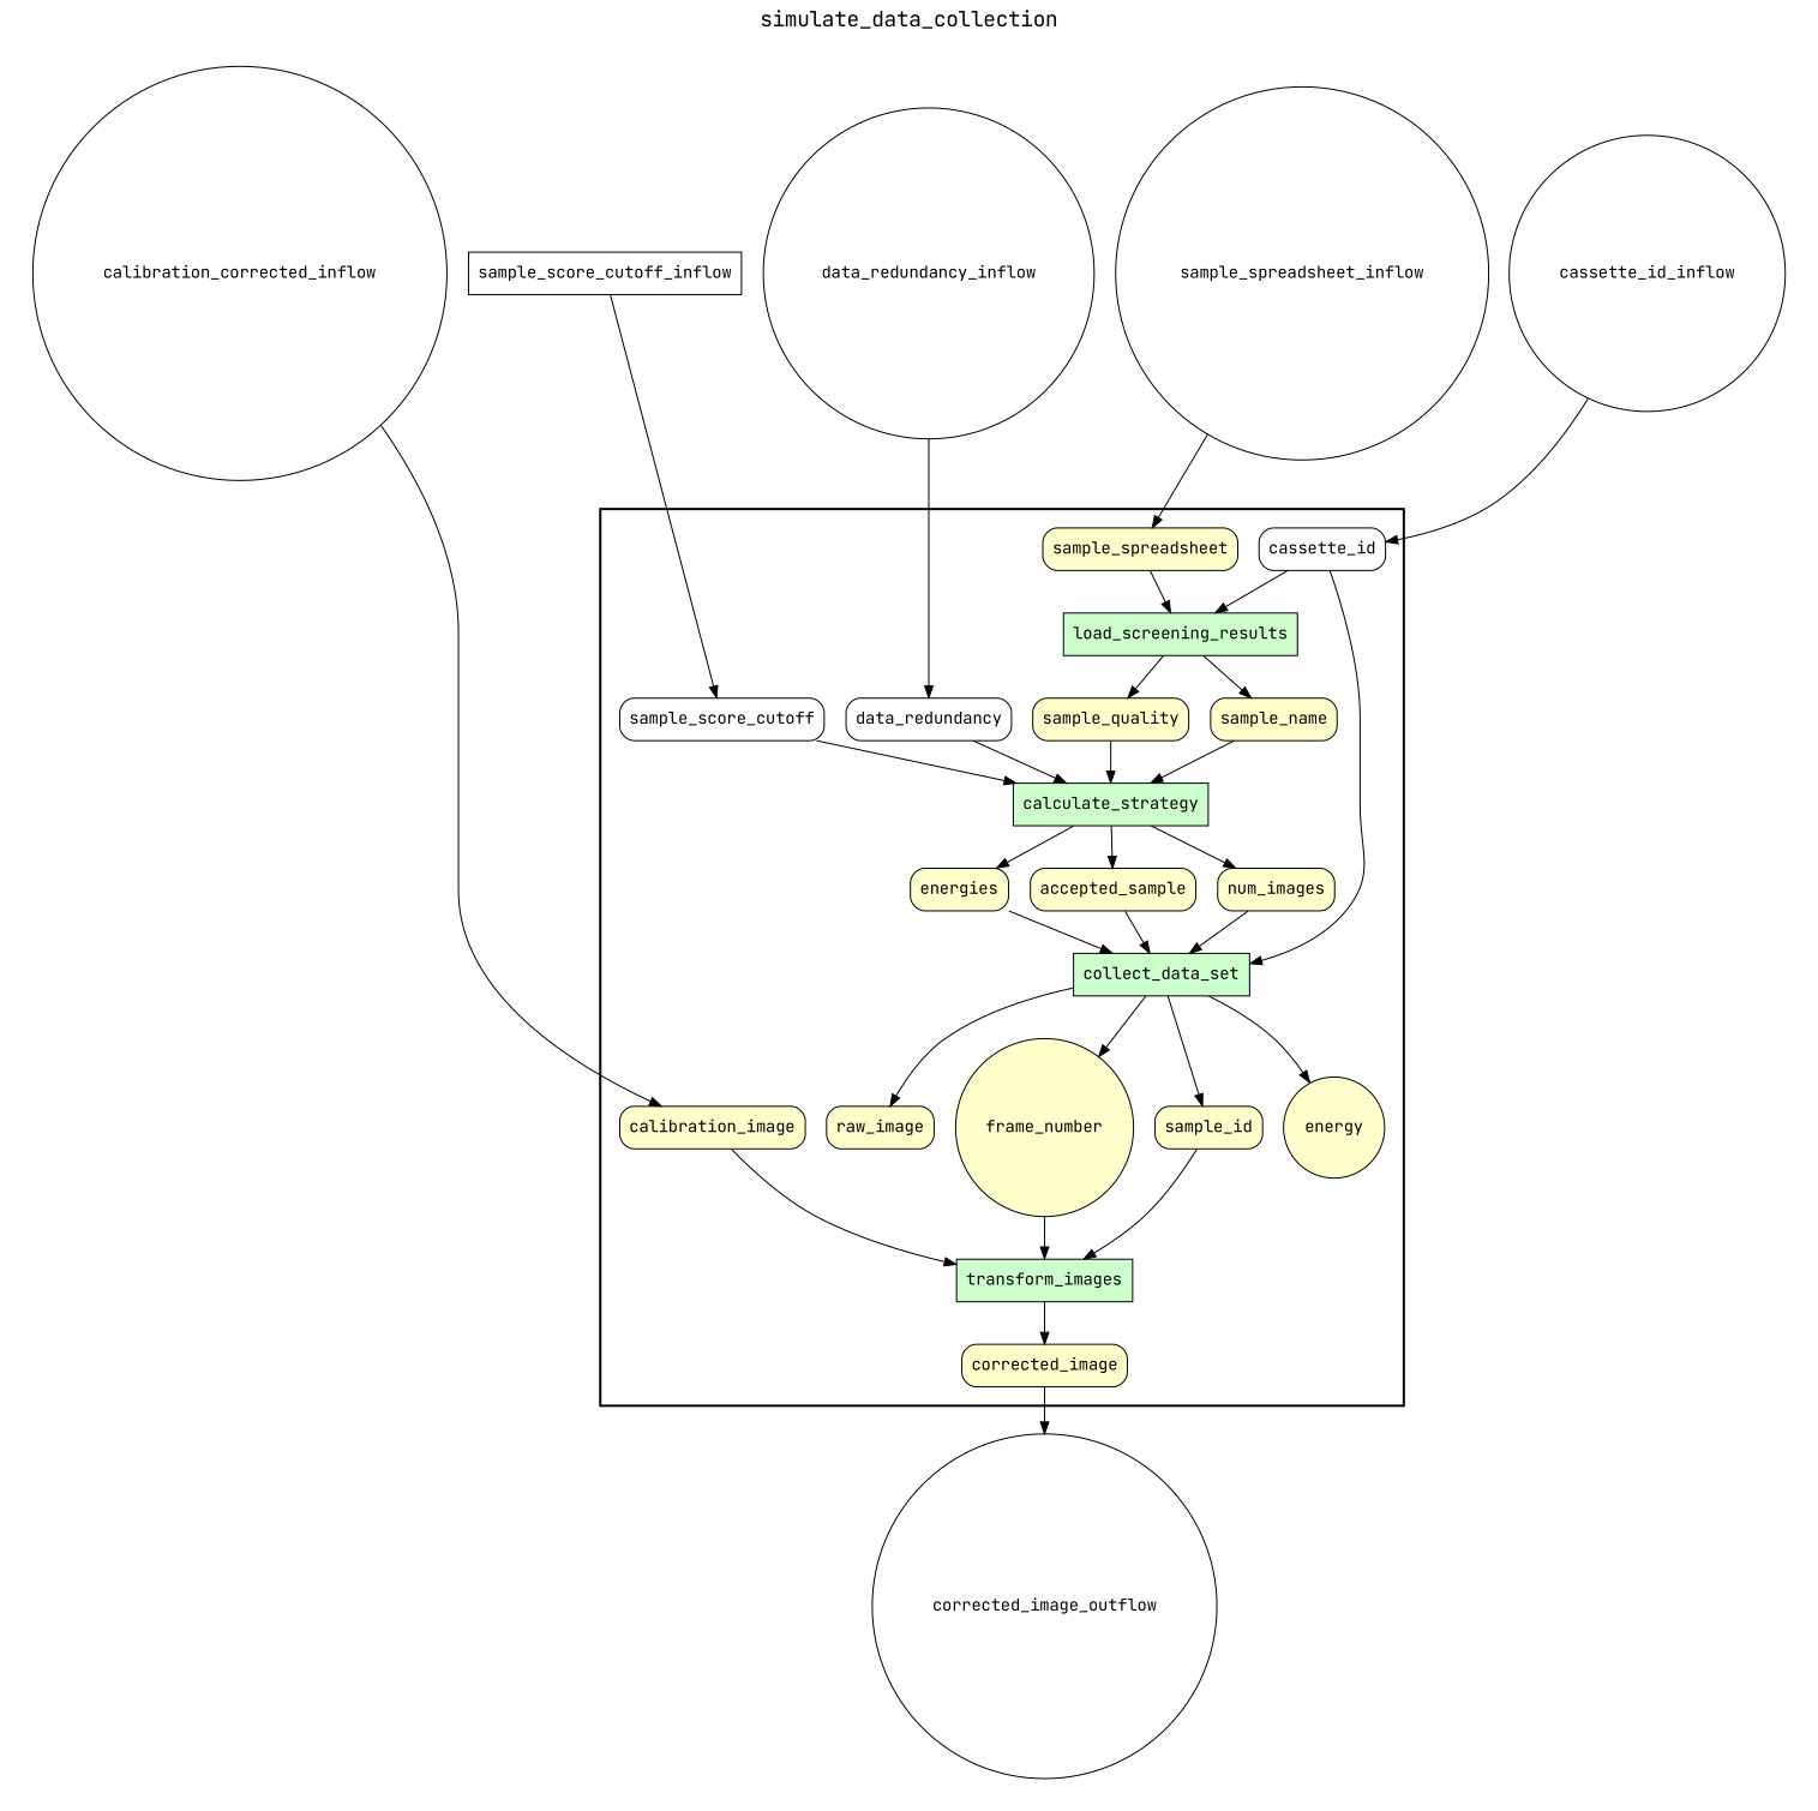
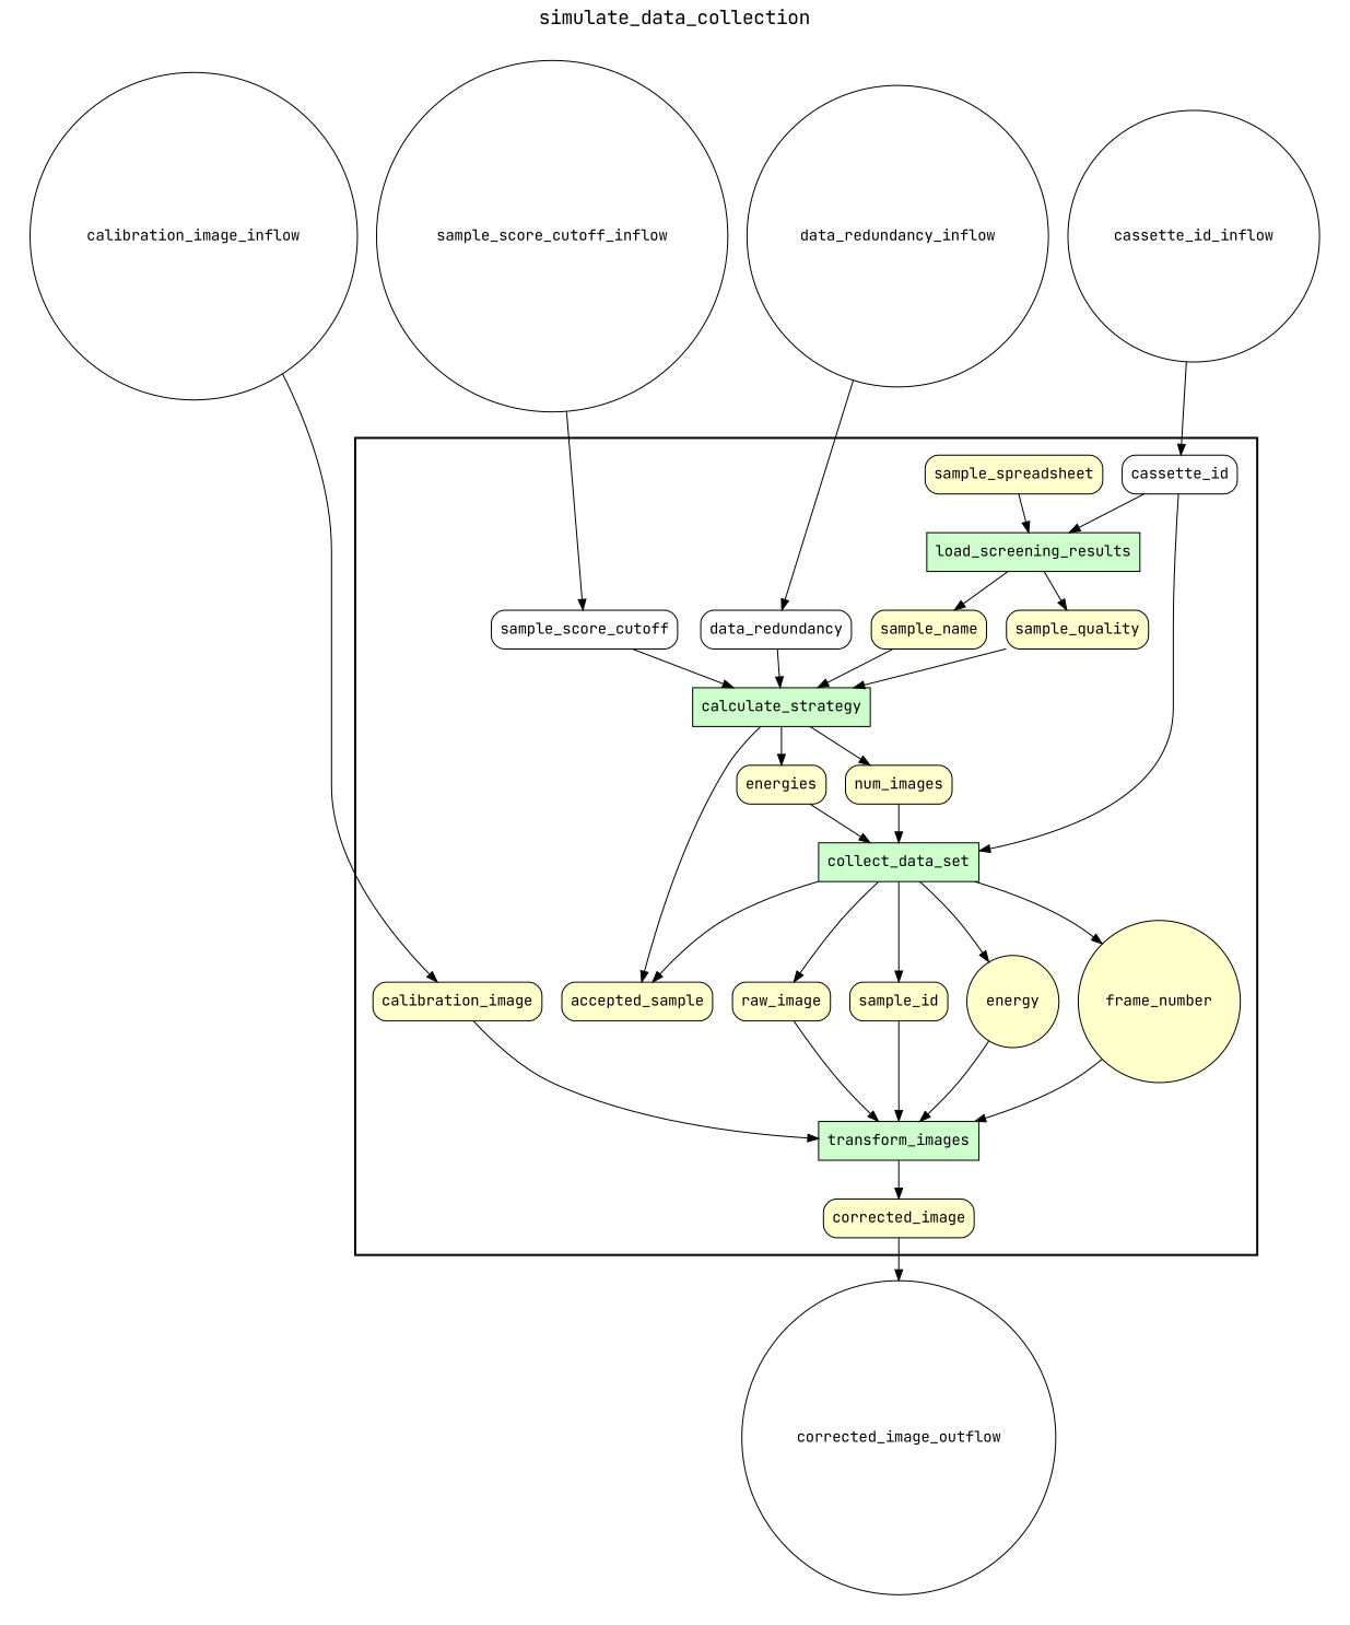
  digraph {
    fontname="JetBrains Mono"
    fontsize=18
    label=simulate_data_collection
    labelloc=t
    rankdir=TB
    node [fillcolor="#FFFFCC" fontname="JetBrains Mono" peripheries=1 shape=box style="rounded,filled"]
    edge [fontname="JetBrains Mono"]
    collect_data_set [fillcolor="#CCFFCC" style=filled]
    calculate_strategy [fillcolor="#CCFFCC" style=filled]
    load_screening_results [fillcolor="#CCFFCC" style=filled]
    transform_images [fillcolor="#CCFFCC" style=filled]
    sample_spreadsheet
    sample_name
    sample_quality
    accepted_sample
    num_images
    energies
    sample_id
    energy [shape=circle]
    frame_number [shape=circle]
    raw_image
    calibration_image
    corrected_image
    sample_score_cutoff [fillcolor="#FFFFFF"]
    data_redundancy [fillcolor="#FFFFFF"]
    cassette_id [fillcolor="#FFFFFF"]
-   sample_spreadsheet_inflow [fillcolor="#FFFFFF" shape=circle width=0.2 style=""]
-   calibration_image_inflow [fillcolor="#FFFFFF" shape=circle width=0.2 label=calibration_corrected_inflow style=""]
-   sample_score_cutoff_inflow [fillcolor="#FFFFFF" width=0.2 style=""]
+   calibration_image_inflow [fillcolor="#FFFFFF" shape=circle width=0.2 style=""]
+   sample_score_cutoff_inflow [fillcolor="#FFFFFF" shape=circle width=0.2 style=""]
    data_redundancy_inflow [fillcolor="#FFFFFF" shape=circle width=0.2 style=""]
    cassette_id_inflow [fillcolor="#FFFFFF" shape=circle width=0.2 style=""]
    corrected_image_outflow [fillcolor="#FFFFFF" shape=circle width=0.2 style=""]
    subgraph cluster_1 {
      color=black
      label=""
      penwidth=2
      subgraph cluster_2 {
        color=white
        label=""
        penwidth=2
        collect_data_set
        calculate_strategy
        load_screening_results
        transform_images
        sample_spreadsheet
        sample_name
        sample_quality
        accepted_sample
        num_images
        energies
        sample_id
        energy
        frame_number
        raw_image
        calibration_image
        corrected_image
        sample_score_cutoff
        data_redundancy
        cassette_id
      }
    }
    subgraph cluster_3 {
      color=white
      label=""
      penwidth=2
      subgraph cluster_4 {
        color=white
        label=""
        penwidth=2
-       sample_spreadsheet_inflow
        calibration_image_inflow
        sample_score_cutoff_inflow
        data_redundancy_inflow
        cassette_id_inflow
      }
    }
    subgraph cluster_5 {
      color=white
      label=""
      penwidth=2
      subgraph cluster_6 {
        color=white
        label=""
        penwidth=2
        corrected_image_outflow
      }
    }
    collect_data_set -> sample_id
    collect_data_set -> energy
    collect_data_set -> frame_number
    collect_data_set -> raw_image
    calculate_strategy -> accepted_sample
    calculate_strategy -> num_images
    calculate_strategy -> energies
    load_screening_results -> sample_name
    load_screening_results -> sample_quality
    transform_images -> corrected_image
    sample_spreadsheet -> load_screening_results
    sample_name -> calculate_strategy
    sample_quality -> calculate_strategy
-   accepted_sample -> collect_data_set
+   collect_data_set -> accepted_sample
    num_images -> collect_data_set
    energies -> collect_data_set
    sample_id -> transform_images
+   energy -> transform_images
    frame_number -> transform_images
+   raw_image -> transform_images
    calibration_image -> transform_images
    corrected_image -> corrected_image_outflow
    sample_score_cutoff -> calculate_strategy
    data_redundancy -> calculate_strategy
    cassette_id -> collect_data_set
    cassette_id -> load_screening_results
-   sample_spreadsheet_inflow -> sample_spreadsheet
    calibration_image_inflow -> calibration_image
    sample_score_cutoff_inflow -> sample_score_cutoff
    data_redundancy_inflow -> data_redundancy
    cassette_id_inflow -> cassette_id
  }
